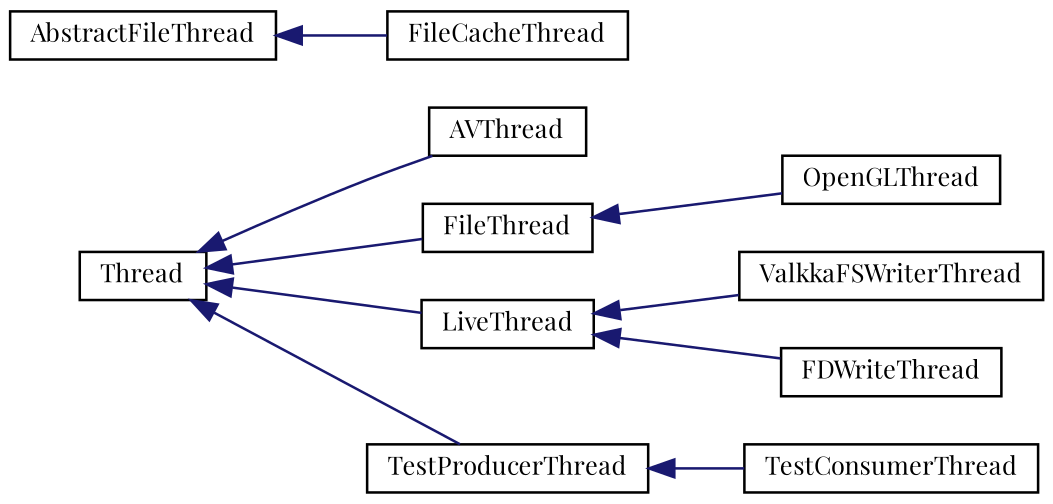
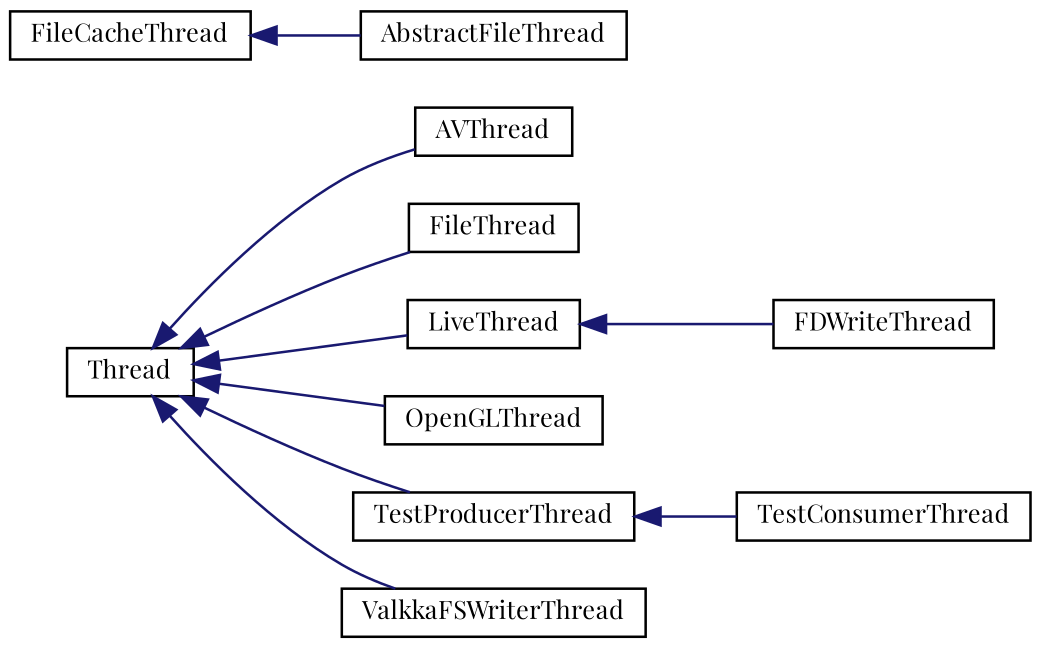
  digraph {
    fontname="Playfair Display"
    rankdir=LR
    node [color=black fillcolor=white fontname="Playfair Display" fontsize=10 shape=record style=filled]
    edge [color=midnightblue dir=back fontname="Playfair Display" fontsize=10 labelfontname=Helvetica labelfontsize=10 style=solid]
    n1 [height=0.2 label=Thread width=0.4]
    n2 [height=0.2 label=AVThread width=0.4]
    n3 [height=0.2 label=FileThread width=0.4]
    n4 [height=0.2 label=LiveThread width=0.4]
    n5 [height=0.2 label=OpenGLThread width=0.4]
    n6 [height=0.2 label=TestProducerThread width=0.4]
    n7 [height=0.2 label=ValkkaFSWriterThread width=0.4]
    n8 [height=0.2 label=AbstractFileThread width=0.4]
    n9 [height=0.2 label=FileCacheThread width=0.4]
    n10 [height=0.2 label=FDWriteThread width=0.4]
    n11 [height=0.2 label=TestConsumerThread width=0.4]
    n1 -> n2
    n1 -> n3
    n1 -> n4
-   n3 -> n5
+   n1 -> n5
    n1 -> n6
-   n4 -> n7
+   n1 -> n7
    n4 -> n10
    n6 -> n11
-   n8 -> n9
+   n9 -> n8
  }
